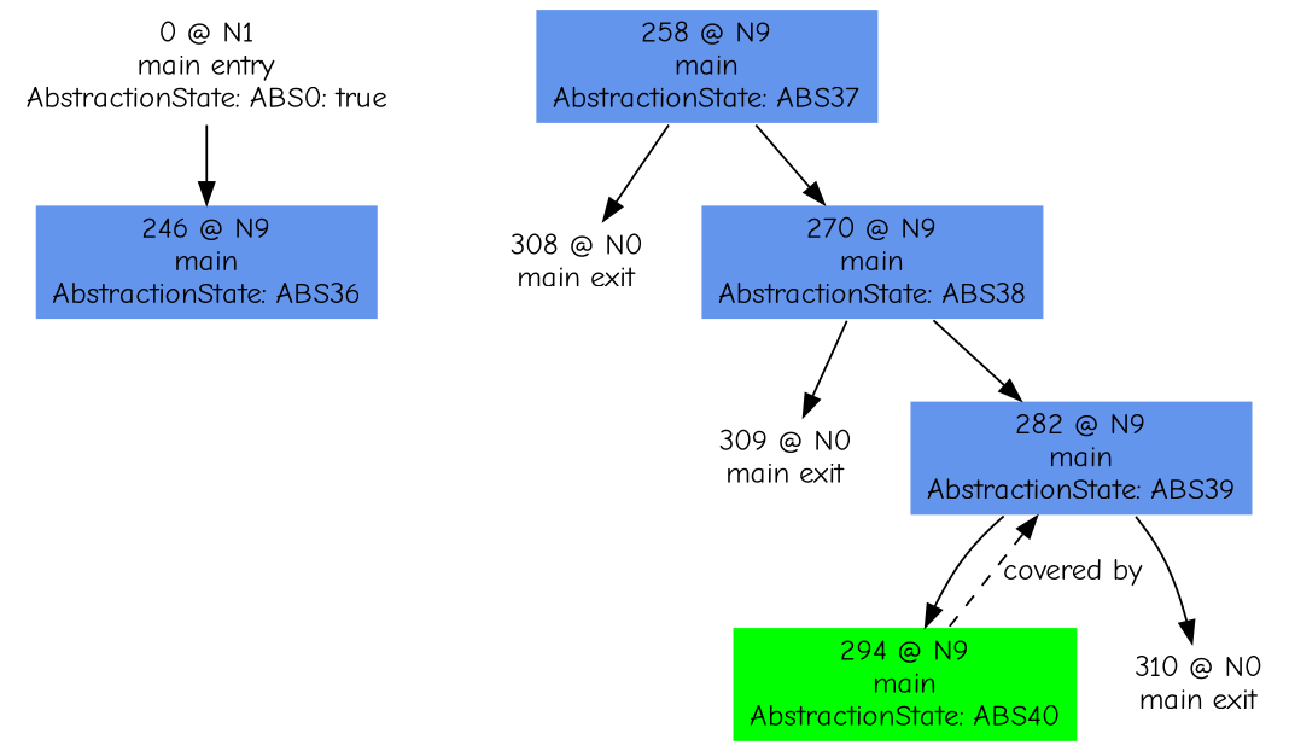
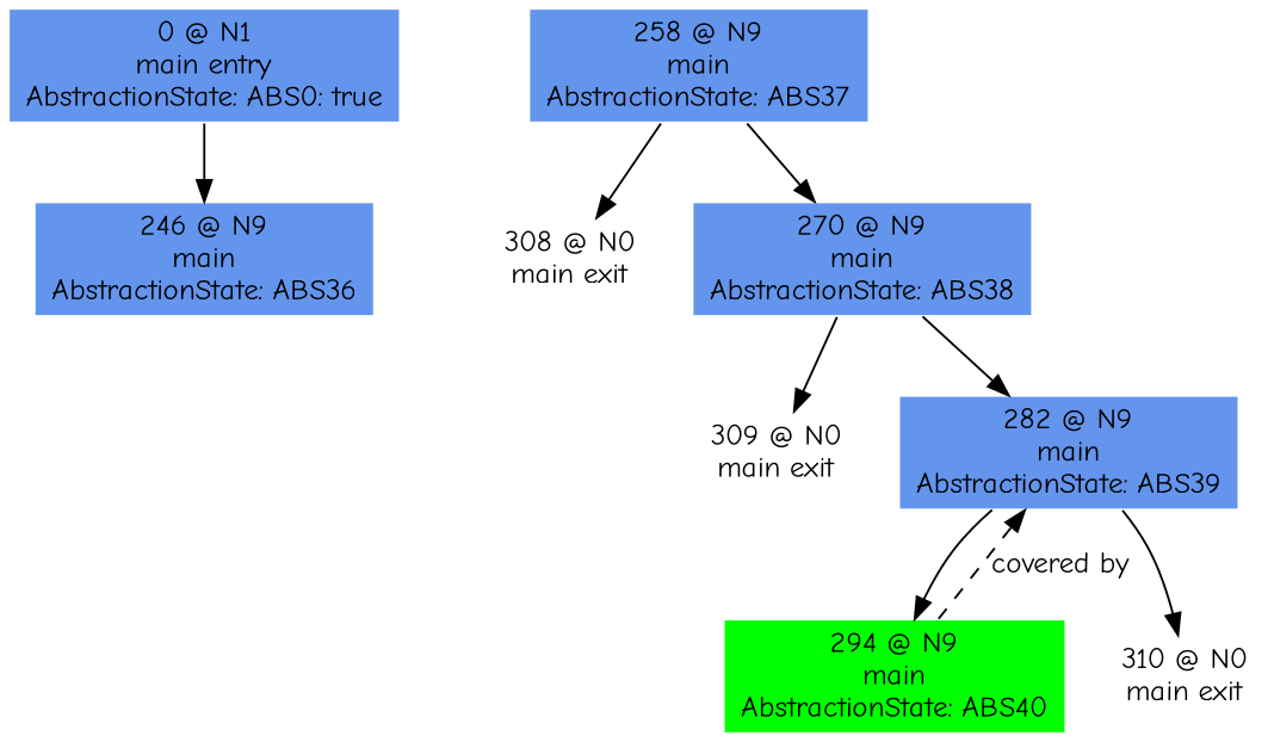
  digraph {
    fontname="Comic Neue"
    node [color=white fillcolor=cornflowerblue fontname="Comic Neue" shape=box style=filled]
    edge [fontname="Comic Neue"]
-   n1 [fillcolor=white label="0 @ N1\nmain entry\nAbstractionState: ABS0: true\n"]
+   n1 [label="0 @ N1\nmain entry\nAbstractionState: ABS0: true\n"]
    n2 [label="246 @ N9\nmain\nAbstractionState: ABS36\n"]
    n3 [label="258 @ N9\nmain\nAbstractionState: ABS37\n"]
    n4 [label="308 @ N0\nmain exit\n" fillcolor=""]
    n5 [label="270 @ N9\nmain\nAbstractionState: ABS38\n"]
    n6 [label="309 @ N0\nmain exit\n" fillcolor=""]
    n7 [label="282 @ N9\nmain\nAbstractionState: ABS39\n"]
    n8 [fillcolor=green label="294 @ N9\nmain\nAbstractionState: ABS40\n"]
    n9 [label="310 @ N0\nmain exit\n" fillcolor=""]
    n1 -> n2
    n3 -> n4
    n3 -> n5
    n5 -> n6
    n5 -> n7
    n7 -> n8
    n7 -> n9
    n8 -> n7 [label="covered by" style=dashed weight=0]
  }
